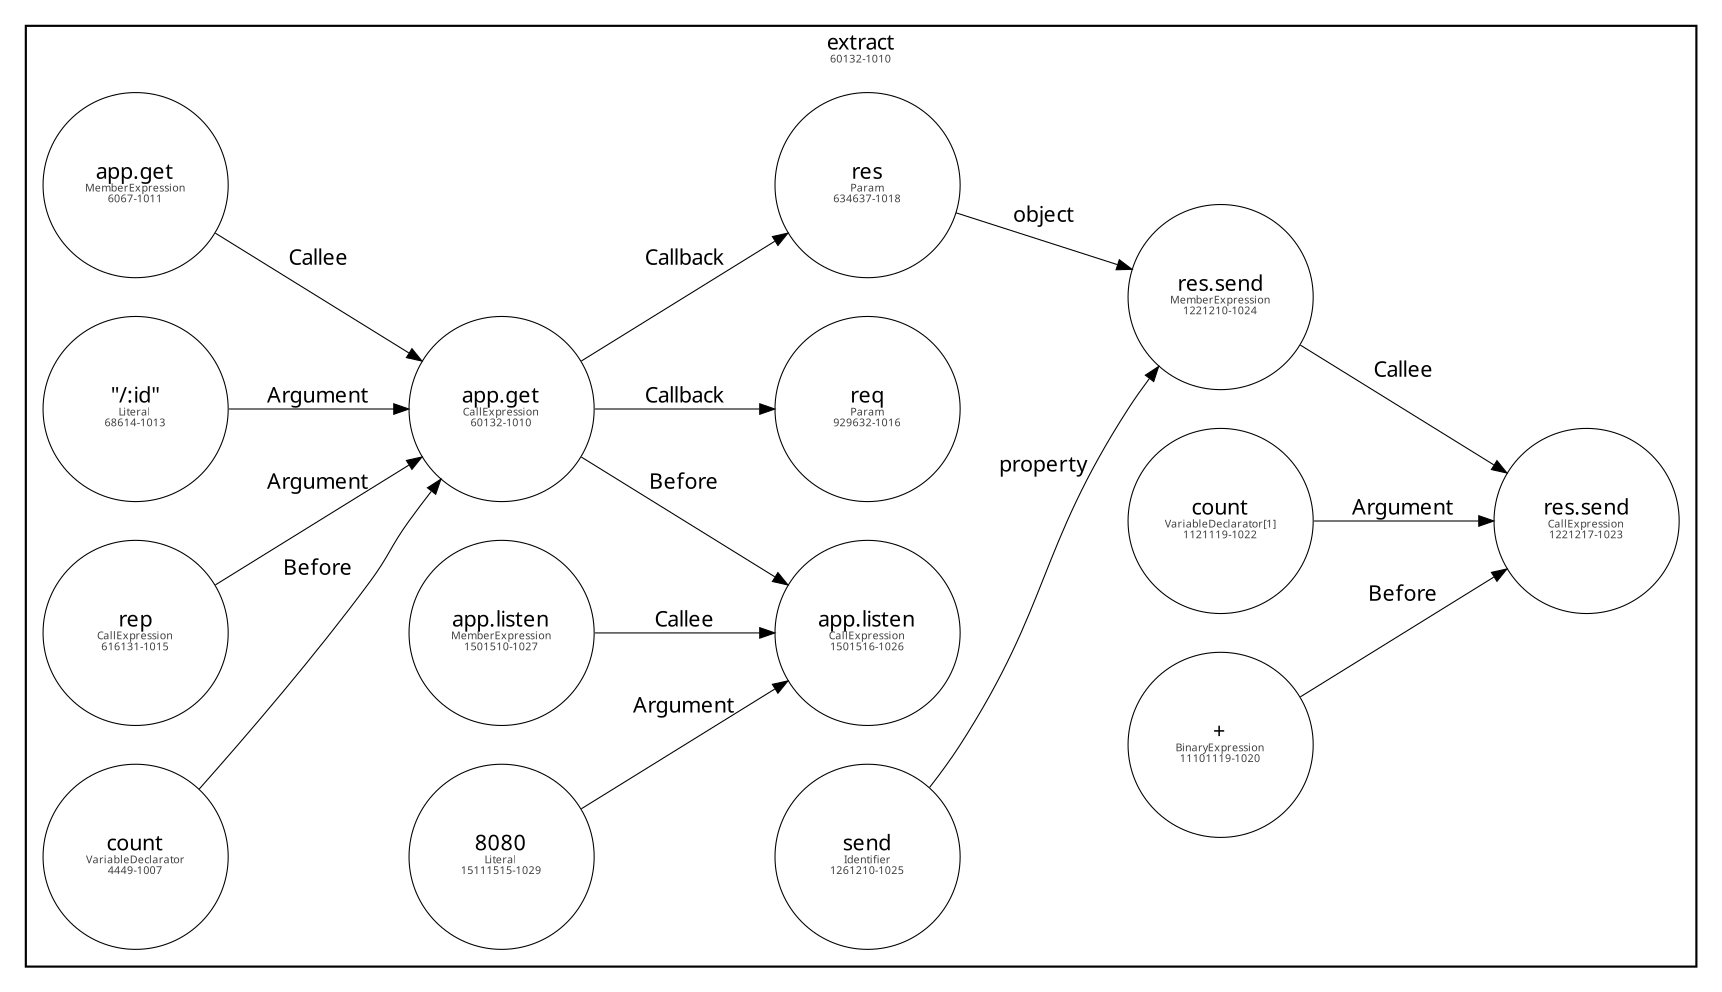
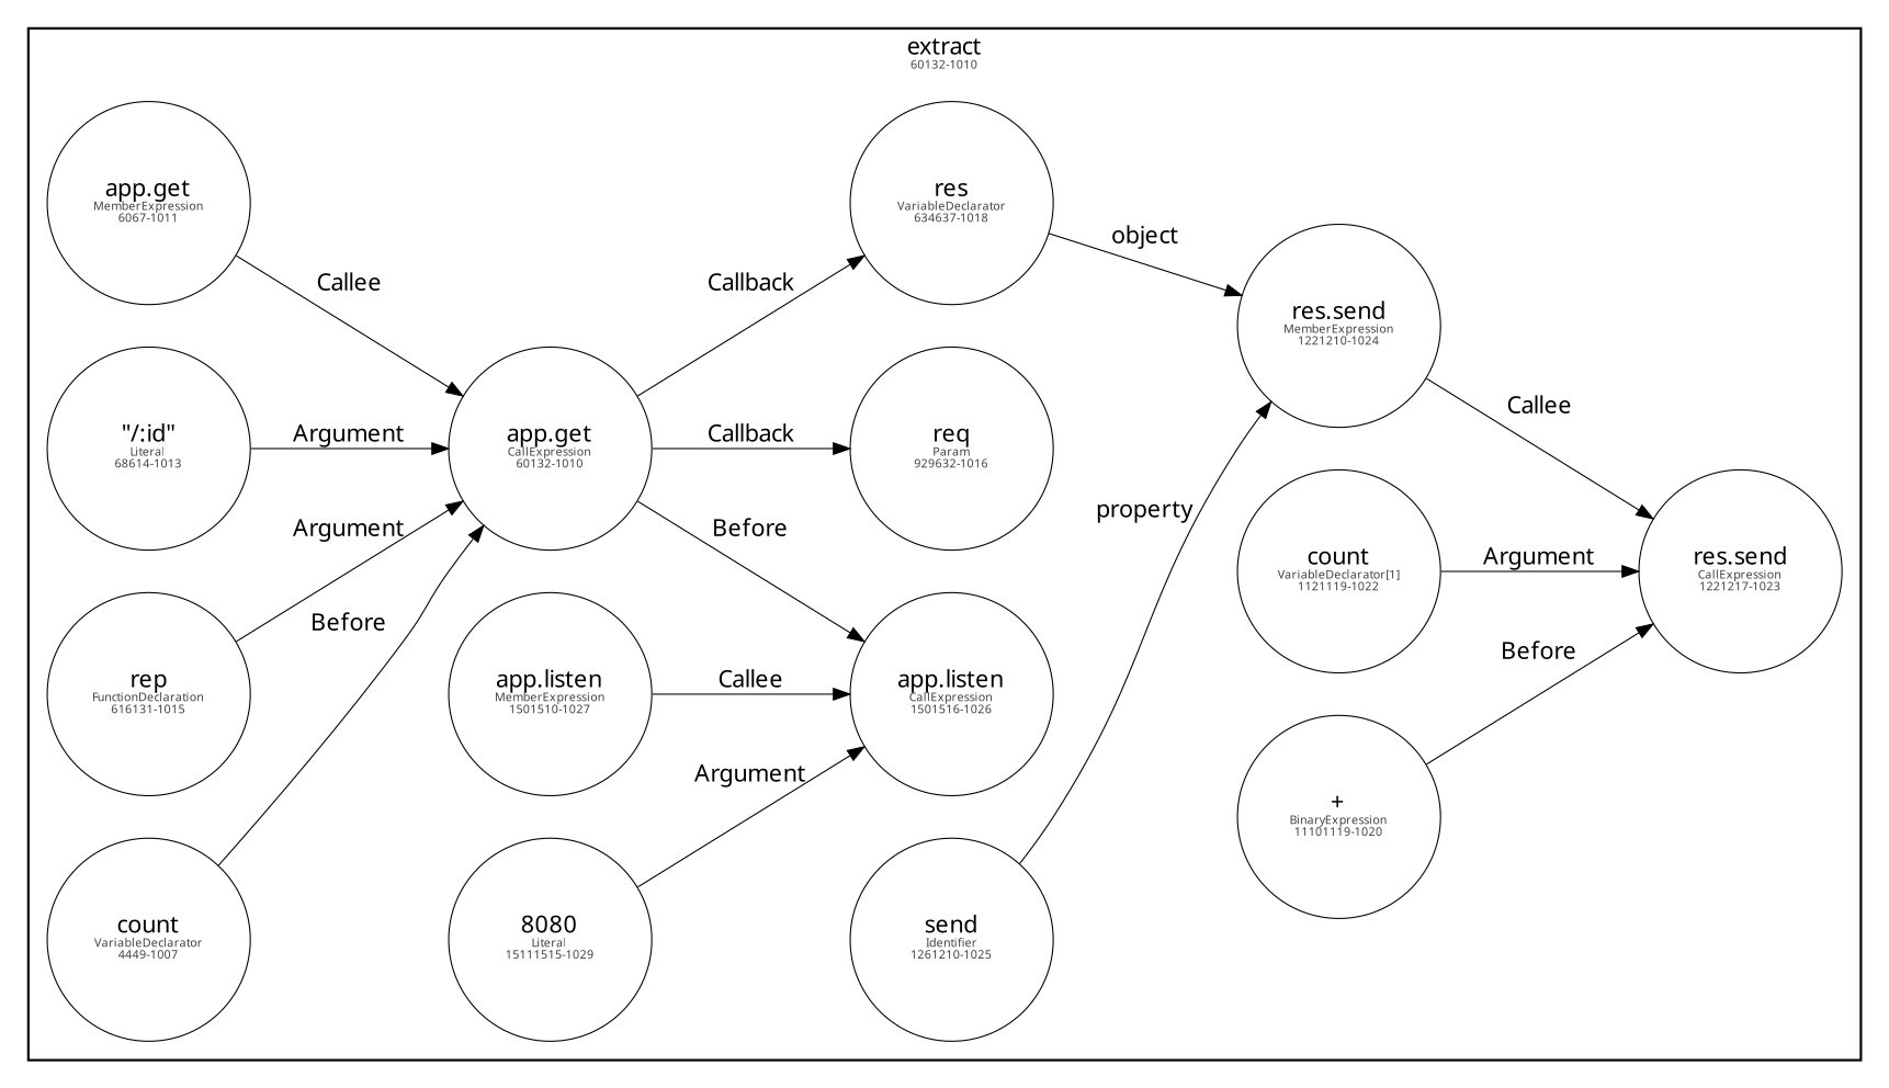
  digraph {
    fontcolor=black
    fontname="HelveticaNeue-Thin"
    fontsize=10
    rankdir=LR
    node [fixedsize=true fontcolor=black fontname="HelveticaNeue-Thin" fontsize=10 penwidth=0.5 shape=circle]
    edge [arrowsize=0.7 fontcolor=black fontname="HelveticaNeue-Thin" fontsize=10 penwidth=0.5 splines=line]
    n1 [height=1.2 label=<app.get<br/><font color="#404040" point-size="5">CallExpression</font><br/><font color="#404040" point-size="5">60132-1010</font>> width=1.2]
    n2 [height=1.2 label=<app.listen<br/><font color="#404040" point-size="5">CallExpression</font><br/><font color="#404040" point-size="5">1501516-1026</font>> width=1.2]
    n3 [height=1.2 label=<req<br/><font color="#404040" point-size="5">Param</font><br/><font color="#404040" point-size="5">929632-1016</font>> width=1.2]
-   n4 [height=1.2 label=<res<br/><font color="#404040" point-size="5">Param</font><br/><font color="#404040" point-size="5">634637-1018</font>> width=1.2]
+   n4 [height=1.2 label=<res<br/><font color="#404040" point-size="5">VariableDeclarator</font><br/><font color="#404040" point-size="5">634637-1018</font>> width=1.2]
    n5 [height=1.2 label=<res.send<br/><font color="#404040" point-size="5">MemberExpression</font><br/><font color="#404040" point-size="5">1221210-1024</font>> width=1.2]
    n6 [height=1.2 label=<res.send<br/><font color="#404040" point-size="5">CallExpression</font><br/><font color="#404040" point-size="5">1221217-1023</font>> width=1.2]
    n7 [height=1.2 label=<app.get<br/><font color="#404040" point-size="5">MemberExpression</font><br/><font color="#404040" point-size="5">6067-1011</font>> width=1.2]
    n8 [height=1.2 label=<"/:id"<br/><font color="#404040" point-size="5">Literal</font><br/><font color="#404040" point-size="5">68614-1013</font>> width=1.2]
-   n9 [height=1.2 label=<rep<br/><font color="#404040" point-size="5">CallExpression</font><br/><font color="#404040" point-size="5">616131-1015</font>> width=1.2]
+   n9 [height=1.2 label=<rep<br/><font color="#404040" point-size="5">FunctionDeclaration</font><br/><font color="#404040" point-size="5">616131-1015</font>> width=1.2]
    n10 [height=1.2 label=<count<br/><font color="#404040" point-size="5">VariableDeclarator</font><br/><font color="#404040" point-size="5">4449-1007</font>> width=1.2]
    n11 [height=1.2 label=<app.listen<br/><font color="#404040" point-size="5">MemberExpression</font><br/><font color="#404040" point-size="5">1501510-1027</font>> width=1.2]
    n12 [height=1.2 label=<8080<br/><font color="#404040" point-size="5">Literal</font><br/><font color="#404040" point-size="5">15111515-1029</font>> width=1.2]
    n13 [height=1.2 label=<send<br/><font color="#404040" point-size="5">Identifier</font><br/><font color="#404040" point-size="5">1261210-1025</font>> width=1.2]
    n14 [height=1.2 label=<count<br/><font color="#404040" point-size="5">VariableDeclarator[1]</font><br/><font color="#404040" point-size="5">1121119-1022</font>> width=1.2]
    n15 [height=1.2 label=<+<br/><font color="#404040" point-size="5">BinaryExpression</font><br/><font color="#404040" point-size="5">11101119-1020</font>> width=1.2]
    subgraph cluster_1 {
      label=<extract<br/><font color="#404040" point-size="5">60132-1010</font>>
      n1
      n2
      n3
      n4
      n5
      n6
      n7
      n8
      n9
      n10
      n11
      n12
      n13
      n14
      n15
    }
    n1 -> n2 [label=Before]
    n1 -> n3 [label=Callback]
    n1 -> n4 [label=Callback]
    n4 -> n5 [label=object]
    n5 -> n6 [label=Callee]
    n7 -> n1 [label=Callee]
    n8 -> n1 [label=Argument]
    n9 -> n1 [label=Argument]
    n10 -> n1 [label=Before]
    n11 -> n2 [label=Callee]
    n12 -> n2 [label=Argument]
    n13 -> n5 [label=property]
    n14 -> n6 [label=Argument]
    n15 -> n6 [label=Before]
  }
